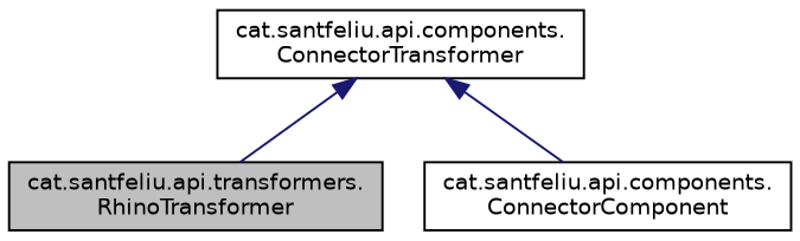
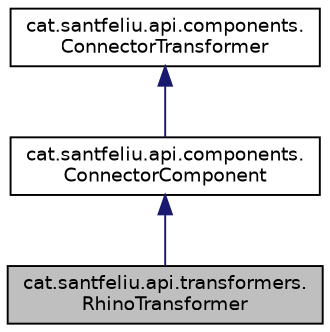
  digraph {
    node [color=black fillcolor=white fontname=Helvetica fontsize=10 shape=record style=filled]
    edge [color=midnightblue dir=back fontname=Helvetica fontsize=10 labelfontname=Helvetica labelfontsize=10 style=solid]
    n1 [fillcolor=grey75 fontcolor=black height=0.2 label="cat.santfeliu.api.transformers.\lRhinoTransformer" width=0.4]
    n2 [height=0.2 label="cat.santfeliu.api.components.\lConnectorTransformer" width=0.4]
    n3 [height=0.2 label="cat.santfeliu.api.components.\lConnectorComponent" width=0.4]
-   n2 -> n1
+   n3 -> n1
    n2 -> n3
  }
